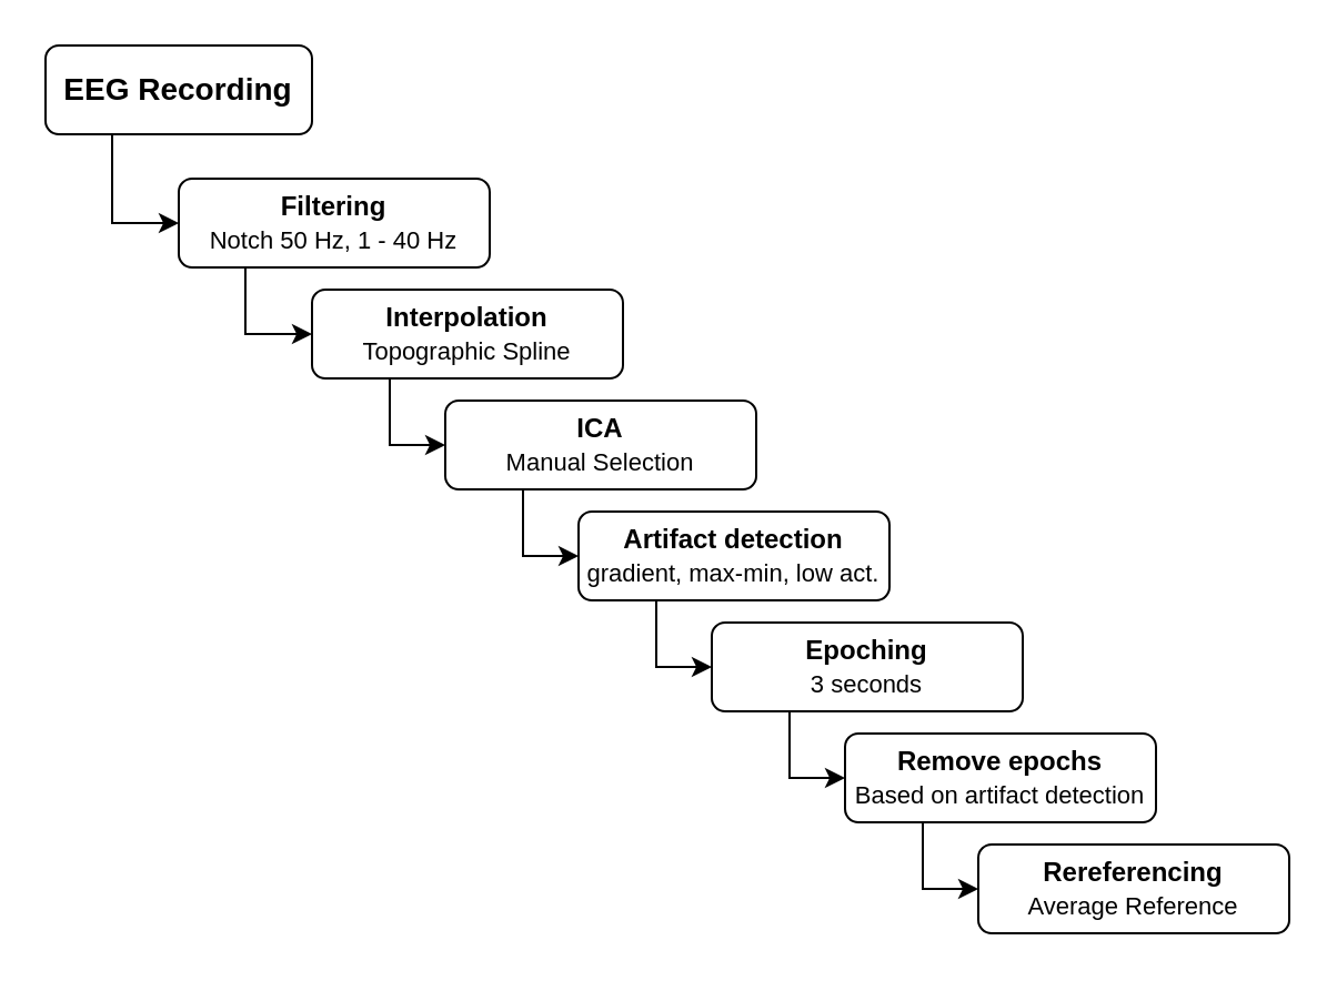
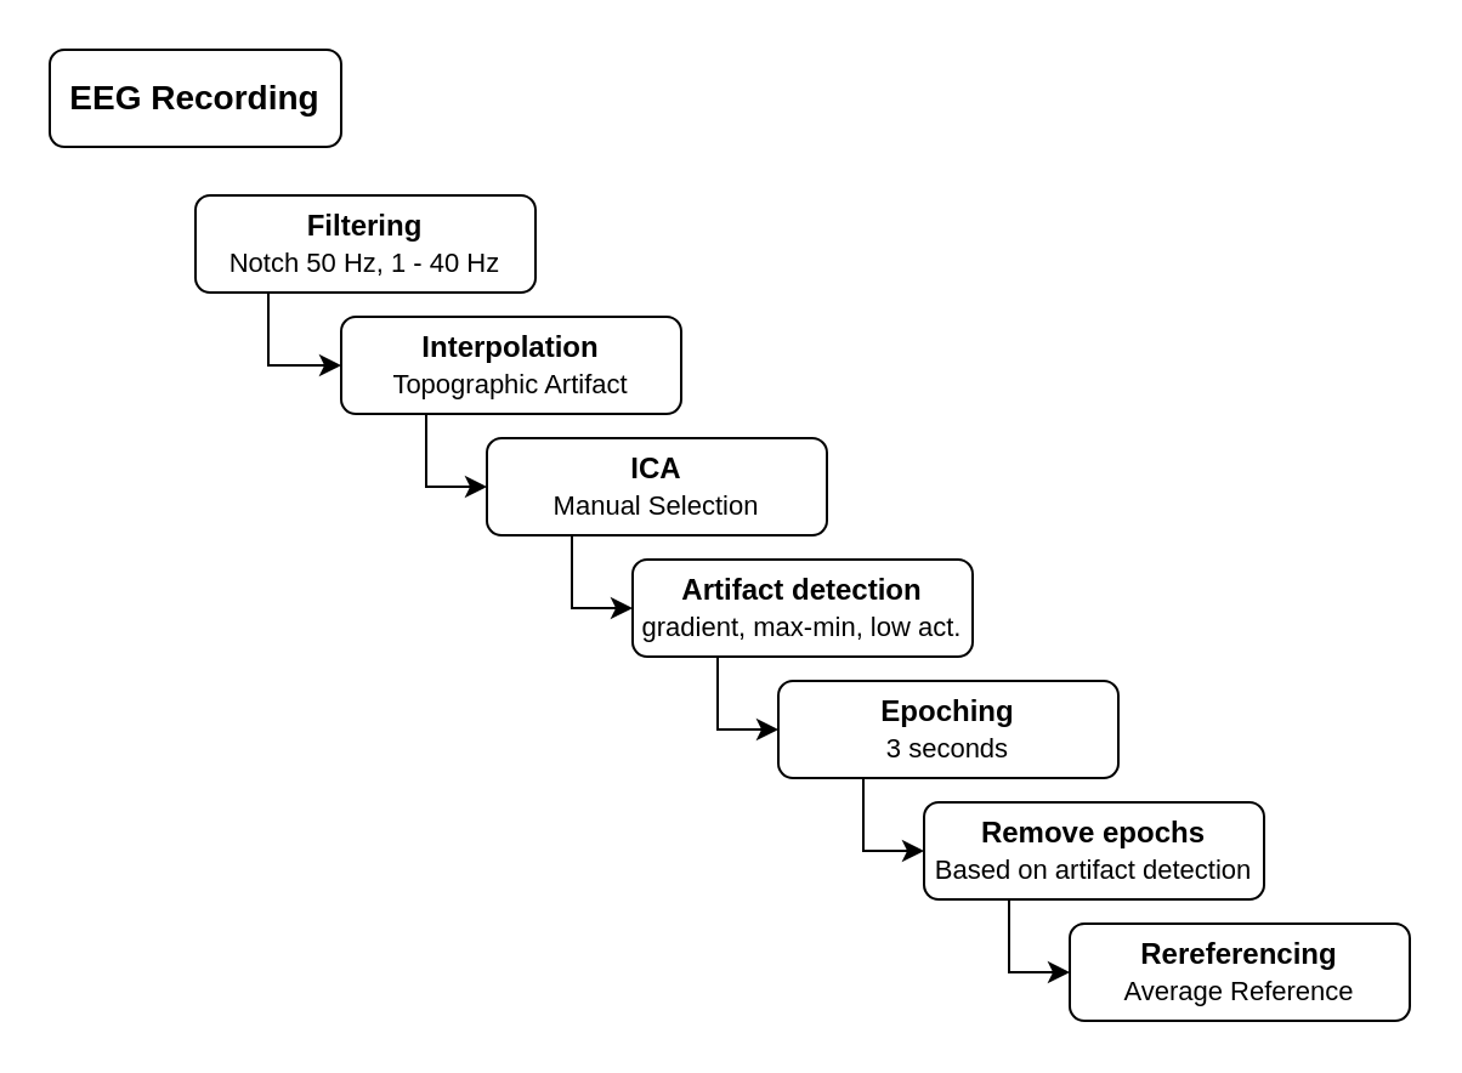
  <mxCell id="0" />
  <mxCell id="1" parent="0" />
- <mxCell id="2" style="edgeStyle=orthogonalEdgeStyle;rounded=0;orthogonalLoop=1;jettySize=auto;html=1;exitX=0.25;exitY=1;exitDx=0;exitDy=0;entryX=0;entryY=0.5;entryDx=0;entryDy=0;" edge="1" parent="1" source="3" target="5"><mxGeometry relative="1" as="geometry" /></mxCell>
  <mxCell id="3" value="&lt;font style=&quot;font-size: 14px;&quot;&gt;&lt;b&gt;EEG Recording&lt;/b&gt;&lt;/font&gt;" style="whiteSpace=wrap;html=1;rounded=1;" vertex="1" parent="1"><mxGeometry x="20" y="20" width="120" height="40" as="geometry" /></mxCell>
  <mxCell id="4" style="edgeStyle=orthogonalEdgeStyle;rounded=0;orthogonalLoop=1;jettySize=auto;html=1;exitX=0.25;exitY=1;exitDx=0;exitDy=0;entryX=0;entryY=0.5;entryDx=0;entryDy=0;" edge="1" parent="1" source="5" target="6"><mxGeometry relative="1" as="geometry"><Array as="points"><mxPoint x="110" y="120" /><mxPoint x="110" y="150" /></Array></mxGeometry></mxCell>
  <mxCell id="5" value="&lt;b&gt;Filtering&lt;/b&gt;&lt;font style=&quot;font-size: 6px;&quot;&gt;&lt;br&gt;&lt;/font&gt;&lt;font style=&quot;font-size: 11px;&quot;&gt;Notch 50 Hz, 1 - 40 Hz&lt;/font&gt;" style="rounded=1;whiteSpace=wrap;html=1;" vertex="1" parent="1"><mxGeometry x="80" y="80" width="140" height="40" as="geometry" /></mxCell>
- <mxCell id="6" value="&lt;b&gt;Interpolation&lt;/b&gt;&lt;font style=&quot;font-size: 6px;&quot;&gt;&lt;br&gt;&lt;/font&gt;&lt;font style=&quot;font-size: 11px;&quot;&gt;Topographic Spline&lt;/font&gt;" style="rounded=1;whiteSpace=wrap;html=1;" vertex="1" parent="1"><mxGeometry x="140" y="130" width="140" height="40" as="geometry" /></mxCell>
+ <mxCell id="6" value="&lt;b&gt;Interpolation&lt;/b&gt;&lt;font style=&quot;font-size: 6px;&quot;&gt;&lt;br&gt;&lt;/font&gt;&lt;font style=&quot;font-size: 11px;&quot;&gt;Topographic Artifact&lt;/font&gt;" style="rounded=1;whiteSpace=wrap;html=1;" vertex="1" parent="1"><mxGeometry x="140" y="130" width="140" height="40" as="geometry" /></mxCell>
  <mxCell id="7" value="&lt;b&gt;ICA&lt;/b&gt;&lt;font style=&quot;font-size: 6px;&quot;&gt;&lt;br&gt;&lt;/font&gt;&lt;font style=&quot;font-size: 11px;&quot;&gt;Manual Selection&lt;/font&gt;" style="rounded=1;whiteSpace=wrap;html=1;" vertex="1" parent="1"><mxGeometry x="200" y="180" width="140" height="40" as="geometry" /></mxCell>
  <mxCell id="8" value="&lt;b&gt;Artifact detection&lt;/b&gt;&lt;font style=&quot;font-size: 6px;&quot;&gt;&lt;br&gt;&lt;/font&gt;&lt;font style=&quot;font-size: 11px;&quot;&gt;gradient, max-min, low act.&lt;/font&gt;" style="rounded=1;whiteSpace=wrap;html=1;" vertex="1" parent="1"><mxGeometry x="260" y="230" width="140" height="40" as="geometry" /></mxCell>
  <mxCell id="9" value="&lt;b&gt;Epoching&lt;/b&gt;&lt;font style=&quot;font-size: 6px;&quot;&gt;&lt;br&gt;&lt;/font&gt;&lt;font style=&quot;font-size: 11px;&quot;&gt;3 seconds&lt;/font&gt;" style="rounded=1;whiteSpace=wrap;html=1;" vertex="1" parent="1"><mxGeometry x="320" y="280" width="140" height="40" as="geometry" /></mxCell>
  <mxCell id="10" value="&lt;b&gt;Remove epochs&lt;/b&gt;&lt;font style=&quot;font-size: 6px;&quot;&gt;&lt;br&gt;&lt;/font&gt;&lt;font style=&quot;font-size: 11px;&quot;&gt;Based on artifact detection&lt;/font&gt;" style="rounded=1;whiteSpace=wrap;html=1;" vertex="1" parent="1"><mxGeometry x="380" y="330" width="140" height="40" as="geometry" /></mxCell>
  <mxCell id="11" value="&lt;b&gt;Rereferencing&lt;/b&gt;&lt;font style=&quot;font-size: 6px;&quot;&gt;&lt;br&gt;&lt;/font&gt;&lt;font style=&quot;font-size: 11px;&quot;&gt;Average Reference&lt;/font&gt;" style="rounded=1;whiteSpace=wrap;html=1;" vertex="1" parent="1"><mxGeometry x="440" y="380" width="140" height="40" as="geometry" /></mxCell>
  <mxCell id="12" style="edgeStyle=orthogonalEdgeStyle;rounded=0;orthogonalLoop=1;jettySize=auto;html=1;exitX=0.25;exitY=1;exitDx=0;exitDy=0;entryX=0;entryY=0.5;entryDx=0;entryDy=0;" edge="1" parent="1"><mxGeometry relative="1" as="geometry"><mxPoint x="175" y="170" as="sourcePoint" /><mxPoint x="200" y="200" as="targetPoint" /><Array as="points"><mxPoint x="175" y="200" /></Array></mxGeometry></mxCell>
  <mxCell id="13" style="edgeStyle=orthogonalEdgeStyle;rounded=0;orthogonalLoop=1;jettySize=auto;html=1;exitX=0.25;exitY=1;exitDx=0;exitDy=0;entryX=0;entryY=0.5;entryDx=0;entryDy=0;" edge="1" parent="1"><mxGeometry relative="1" as="geometry"><mxPoint x="235" y="220" as="sourcePoint" /><mxPoint x="260" y="250" as="targetPoint" /><Array as="points"><mxPoint x="235" y="250" /></Array></mxGeometry></mxCell>
  <mxCell id="14" style="edgeStyle=orthogonalEdgeStyle;rounded=0;orthogonalLoop=1;jettySize=auto;html=1;exitX=0.25;exitY=1;exitDx=0;exitDy=0;entryX=0;entryY=0.5;entryDx=0;entryDy=0;" edge="1" parent="1"><mxGeometry relative="1" as="geometry"><mxPoint x="295" y="270" as="sourcePoint" /><mxPoint x="320" y="300" as="targetPoint" /><Array as="points"><mxPoint x="295" y="300" /></Array></mxGeometry></mxCell>
  <mxCell id="15" style="edgeStyle=orthogonalEdgeStyle;rounded=0;orthogonalLoop=1;jettySize=auto;html=1;exitX=0.25;exitY=1;exitDx=0;exitDy=0;entryX=0;entryY=0.5;entryDx=0;entryDy=0;" edge="1" parent="1"><mxGeometry relative="1" as="geometry"><mxPoint x="355" y="320" as="sourcePoint" /><mxPoint x="380" y="350" as="targetPoint" /><Array as="points"><mxPoint x="355" y="350" /></Array></mxGeometry></mxCell>
  <mxCell id="16" style="edgeStyle=orthogonalEdgeStyle;rounded=0;orthogonalLoop=1;jettySize=auto;html=1;exitX=0.25;exitY=1;exitDx=0;exitDy=0;entryX=0;entryY=0.5;entryDx=0;entryDy=0;" edge="1" parent="1"><mxGeometry relative="1" as="geometry"><mxPoint x="415" y="370" as="sourcePoint" /><mxPoint x="440" y="400" as="targetPoint" /><Array as="points"><mxPoint x="415" y="400" /></Array></mxGeometry></mxCell>
